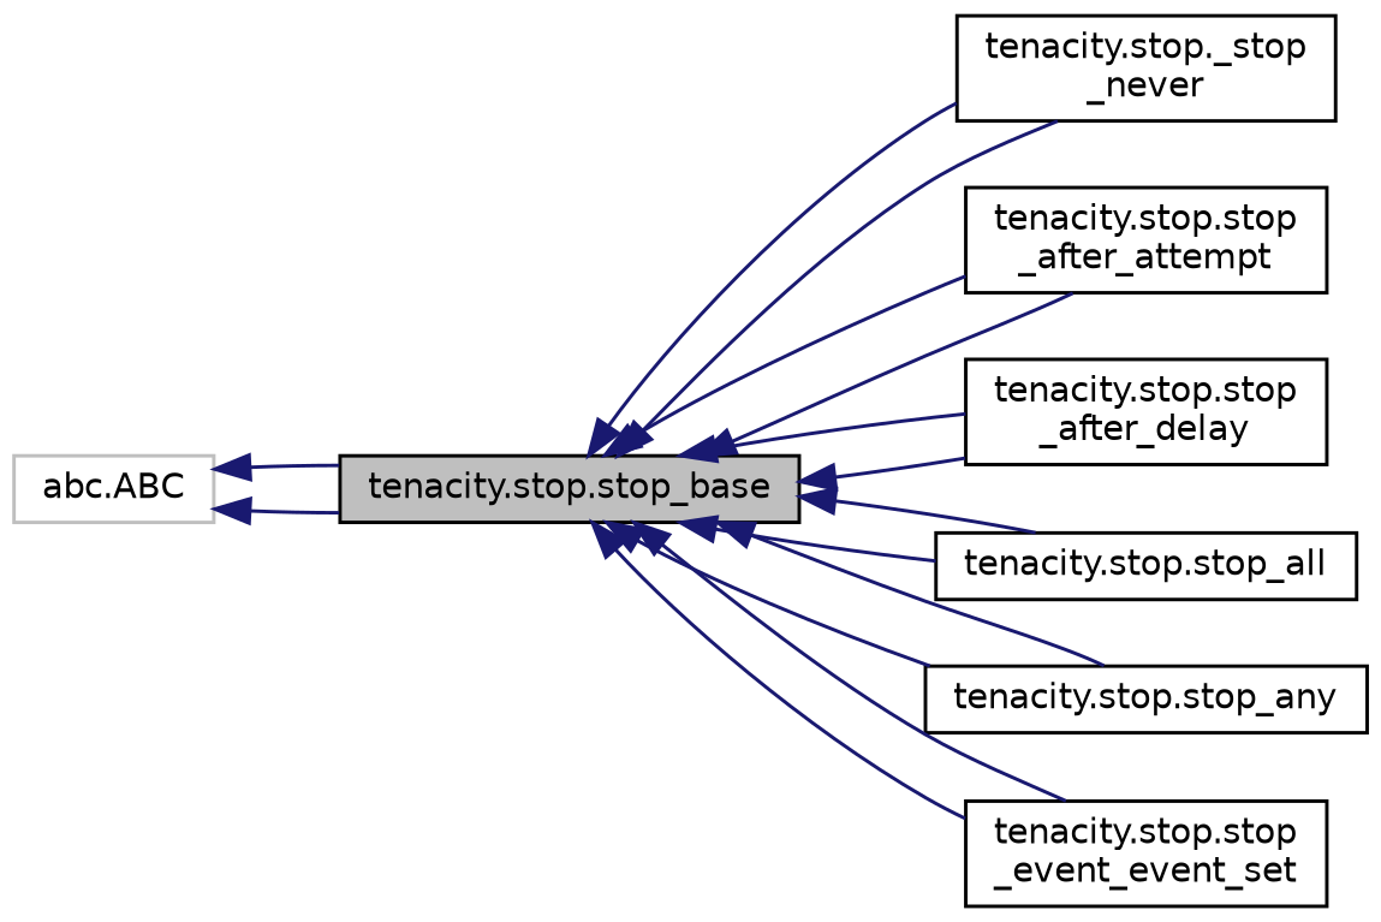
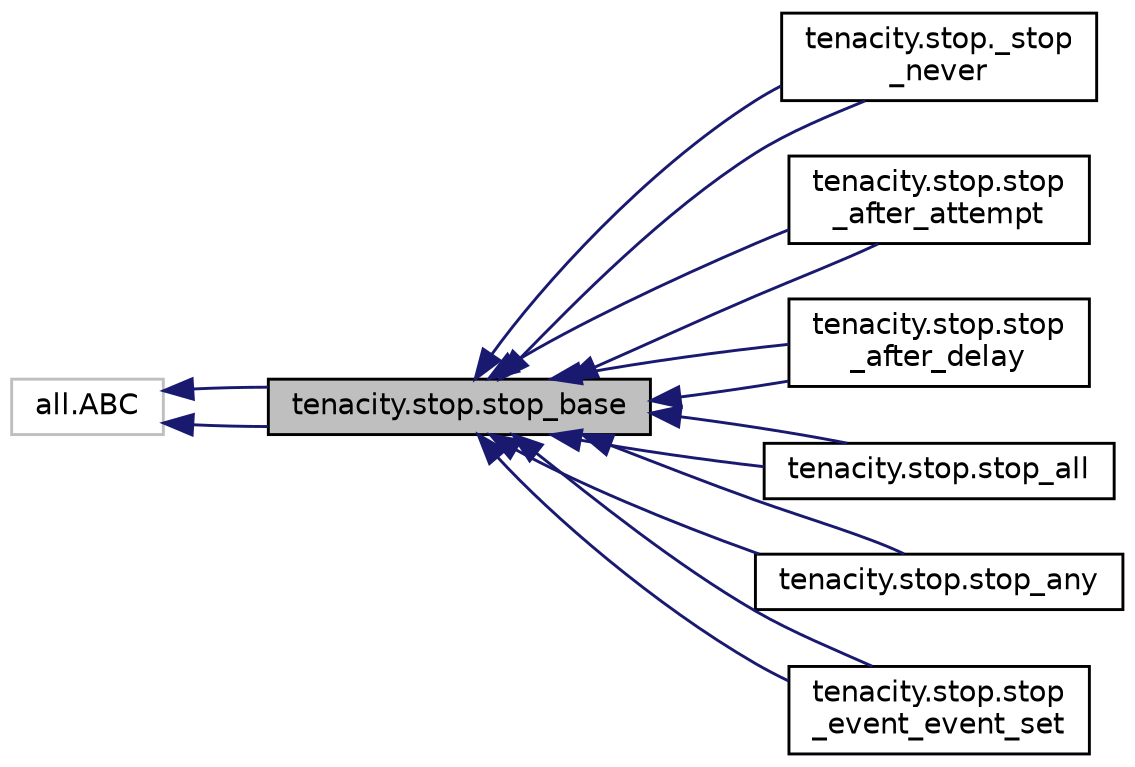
  digraph {
    rankdir=LR
    node [color=black fillcolor=white fontname=Helvetica fontsize=10 shape=record style=filled]
    edge [color=midnightblue dir=back fontname=Helvetica fontsize=10 labelfontname=Helvetica labelfontsize=10 style=solid]
    n1 [fillcolor=grey75 fontcolor=black height=0.2 label="tenacity.stop.stop_base" width=0.4]
    n2 [height=0.2 label="tenacity.stop._stop\l_never" width=0.4]
    n3 [height=0.2 label="tenacity.stop.stop\l_after_attempt" width=0.4]
    n4 [height=0.2 label="tenacity.stop.stop\l_after_delay" width=0.4]
    n5 [height=0.2 label="tenacity.stop.stop_all" width=0.4]
    n6 [height=0.2 label="tenacity.stop.stop_any" width=0.4]
    n7 [height=0.2 label="tenacity.stop.stop\l_event_event_set" width=0.4]
-   n8 [color=grey75 height=0.2 label="abc.ABC" width=0.4]
+   n8 [color=grey75 height=0.2 label="all.ABC" width=0.4]
    n1 -> n2
    n1 -> n2
    n1 -> n3
    n1 -> n3
    n1 -> n4
    n1 -> n4
    n1 -> n5
    n1 -> n5
    n1 -> n6
    n1 -> n6
    n1 -> n7
    n1 -> n7
    n8 -> n1
    n8 -> n1
  }
